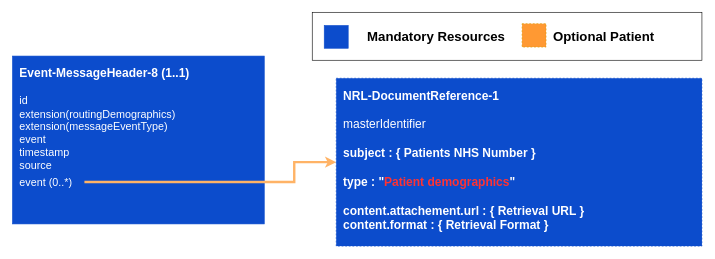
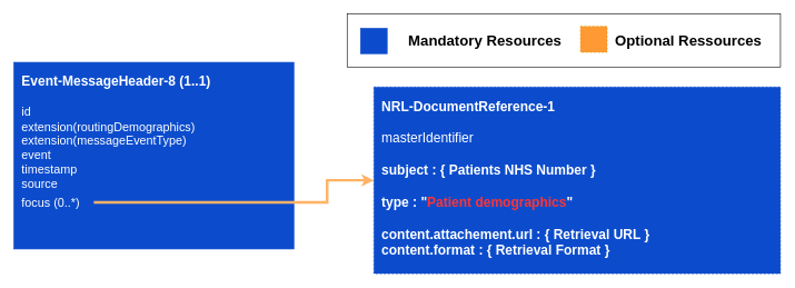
  <mxCell id="0" />
  <mxCell id="1" parent="0" />
  <mxCell id="2" value="" style="rounded=0;whiteSpace=wrap;html=1;strokeColor=#000000;strokeWidth=1;fillColor=none;gradientColor=none;fontSize=90;fontColor=#000000;align=left;" parent="1" vertex="1"><mxGeometry x="520" y="20" width="650" height="80" as="geometry" /></mxCell>
  <mxCell id="3" value="&lt;br style=&quot;font-size: 20px&quot;&gt;" style="rounded=0;whiteSpace=wrap;html=1;fillColor=#FF9933;strokeColor=#d79b00;fontColor=#000000;verticalAlign=top;align=left;fontSize=20;spacingLeft=10;spacingTop=10;spacingBottom=10;spacingRight=10;fontStyle=1;gradientDirection=east;dashed=1;" parent="1" vertex="1"><mxGeometry x="870" y="39" width="40" height="39" as="geometry" /></mxCell>
  <mxCell id="4" value="&lt;br style=&quot;font-size: 20px&quot;&gt;" style="rounded=0;whiteSpace=wrap;html=1;fillColor=#0C4CCC;strokeColor=#0C4CCC;fontColor=#FFFFFF;verticalAlign=top;align=left;fontSize=20;spacingLeft=10;spacingTop=10;spacingBottom=10;spacingRight=10;fontStyle=1" parent="1" vertex="1"><mxGeometry x="540" y="42" width="40" height="38" as="geometry" /></mxCell>
- <mxCell id="5" value="Optional Patient" style="text;html=1;strokeColor=none;fillColor=none;align=left;verticalAlign=middle;whiteSpace=wrap;rounded=0;dashed=1;fontSize=22;fontColor=#000000;fontStyle=1" parent="1" vertex="1"><mxGeometry x="920" y="28" width="245" height="65" as="geometry" /></mxCell>
+ <mxCell id="5" value="Optional Ressources" style="text;html=1;strokeColor=none;fillColor=none;align=left;verticalAlign=middle;whiteSpace=wrap;rounded=0;dashed=1;fontSize=22;fontColor=#000000;fontStyle=1" parent="1" vertex="1"><mxGeometry x="920" y="28" width="245" height="65" as="geometry" /></mxCell>
  <mxCell id="6" value="&lt;div style=&quot;text-align: left&quot;&gt;&lt;span&gt;Mandatory Resources&lt;/span&gt;&lt;/div&gt;" style="text;html=1;strokeColor=none;fillColor=none;align=left;verticalAlign=middle;whiteSpace=wrap;rounded=0;dashed=1;fontSize=22;fontColor=#000000;fontStyle=1" parent="1" vertex="1"><mxGeometry x="610" y="28" width="245" height="65" as="geometry" /></mxCell>
  <mxCell id="7" value="Event-MessageHeader-8 (1..1)" style="rounded=0;whiteSpace=wrap;html=1;fillColor=#0C4CCC;strokeColor=#0C4CCC;fontColor=#FFFFFF;verticalAlign=top;align=left;fontSize=20;spacingLeft=10;spacingTop=10;spacingBottom=10;spacingRight=10;fontStyle=1" parent="1" vertex="1"><mxGeometry x="20" y="93" width="420" height="280" as="geometry" /></mxCell>
  <mxCell id="8" style="edgeStyle=orthogonalEdgeStyle;rounded=0;orthogonalLoop=1;jettySize=auto;html=1;fillColor=#fff2cc;strokeColor=#FFB366;strokeWidth=4;exitX=1;exitY=0.5;exitDx=0;exitDy=0;entryX=0;entryY=0.5;entryDx=0;entryDy=0;" parent="1" source="9" target="11" edge="1"><mxGeometry relative="1" as="geometry"><Array as="points"><mxPoint x="490" y="303" /><mxPoint x="490" y="270" /></Array><mxPoint x="220" y="128" as="sourcePoint" /><mxPoint x="555" y="300" as="targetPoint" /></mxGeometry></mxCell>
- <mxCell id="9" value="event (0..*)" style="text;html=1;fontSize=18;fontColor=#FFFFFF;" parent="1" vertex="1"><mxGeometry x="30" y="288" width="110" height="30" as="geometry" /></mxCell>
+ <mxCell id="9" value="focus (0..*)" style="text;html=1;fontSize=18;fontColor=#FFFFFF;" parent="1" vertex="1"><mxGeometry x="30" y="288" width="110" height="30" as="geometry" /></mxCell>
  <mxCell id="10" value="id&lt;br&gt;extension(routingDemographics)&lt;br&gt;extension(messageEventType)&lt;br&gt;event&lt;br&gt;timestamp&lt;br&gt;source" style="text;html=1;fontSize=18;fontColor=#FFFFFF;" parent="1" vertex="1"><mxGeometry x="30" y="150.5" width="370" height="137.5" as="geometry" /></mxCell>
  <mxCell id="11" value="NRL-DocumentReference-1&lt;br&gt;&lt;span style=&quot;font-weight: normal&quot;&gt;&lt;br&gt;masterIdentifier&lt;br&gt;&lt;br&gt;&lt;/span&gt;subject : { Patients NHS Number }&lt;br&gt;&lt;br&gt;type : &quot;&lt;font color=&quot;#ff3333&quot;&gt;Patient demographics&lt;/font&gt;&quot;&lt;br&gt;&lt;br&gt;content.attachement.url : { Retrieval URL }&lt;br&gt;content.format : { Retrieval Format }" style="rounded=0;whiteSpace=wrap;html=1;verticalAlign=top;align=left;fontSize=20;spacingLeft=10;spacingTop=10;spacingBottom=10;spacingRight=10;fontStyle=1;gradientDirection=east;dashed=1;strokeColor=#0C4CCC;fillColor=#0C4CCC;fontColor=#FFFFFF;" parent="1" vertex="1"><mxGeometry x="560" y="130" width="610" height="280" as="geometry" /></mxCell>
